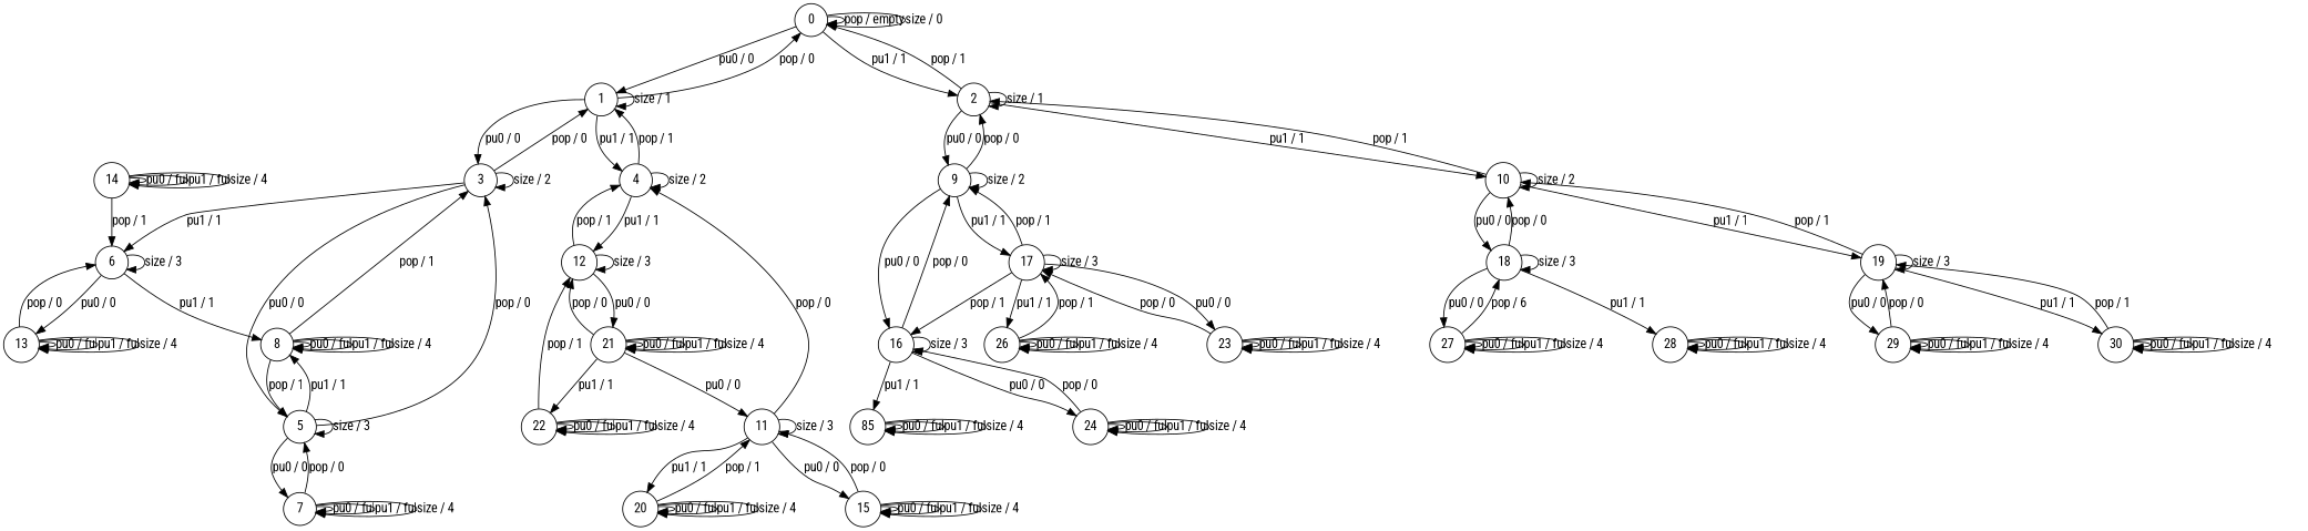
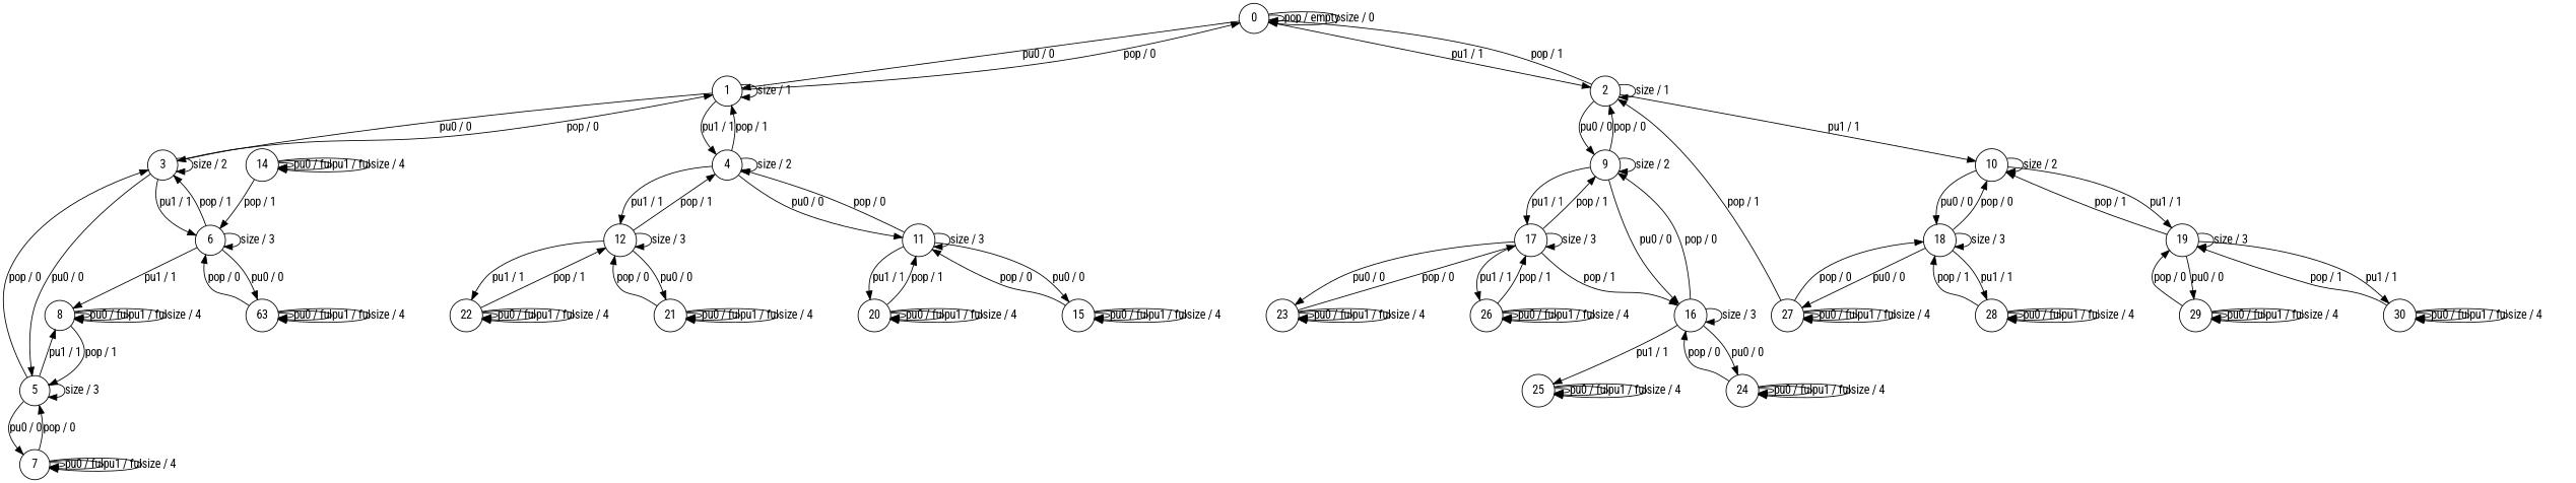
  digraph {
    fontname="Roboto Condensed"
    node [fontname="Roboto Condensed" shape=circle]
    edge [fontname="Roboto Condensed"]
    n1 [label=0]
    n2 [label=1]
    n3 [label=2]
    n4 [label=3]
    n5 [label=4]
    n6 [label=9]
    n7 [label=10]
    n8 [label=5]
    n9 [label=6]
    n10 [label=11]
    n11 [label=12]
    n12 [label=16]
    n13 [label=17]
    n14 [label=18]
    n15 [label=19]
    n16 [label=7]
    n17 [label=8]
-   n18 [label=13]
+   n18 [label=63]
    n19 [label=15]
    n20 [label=20]
    n21 [label=21]
    n22 [label=22]
    n23 [label=14]
    n24 [label=24]
-   n25 [label=85]
+   n25 [label=25]
    n26 [label=23]
    n27 [label=26]
    n28 [label=27]
    n29 [label=28]
    n30 [label=29]
    n31 [label=30]
    n1 -> n1 [label="pop / empty"]
    n1 -> n1 [label="size / 0"]
    n1 -> n2 [label="pu0 / 0"]
    n1 -> n3 [label="pu1 / 1"]
    n2 -> n1 [label="pop / 0"]
    n2 -> n2 [label="size / 1"]
    n2 -> n4 [label="pu0 / 0"]
    n2 -> n5 [label="pu1 / 1"]
    n3 -> n1 [label="pop / 1"]
    n3 -> n3 [label="size / 1"]
    n3 -> n6 [label="pu0 / 0"]
    n3 -> n7 [label="pu1 / 1"]
    n4 -> n2 [label="pop / 0"]
    n4 -> n4 [label="size / 2"]
    n4 -> n8 [label="pu0 / 0"]
    n4 -> n9 [label="pu1 / 1"]
    n5 -> n2 [label="pop / 1"]
    n5 -> n5 [label="size / 2"]
-   n21 -> n10 [label="pu0 / 0"]
+   n5 -> n10 [label="pu0 / 0"]
    n5 -> n11 [label="pu1 / 1"]
    n6 -> n3 [label="pop / 0"]
    n6 -> n6 [label="size / 2"]
    n6 -> n12 [label="pu0 / 0"]
    n6 -> n13 [label="pu1 / 1"]
-   n7 -> n3 [label="pop / 1"]
+   n28 -> n3 [label="pop / 1"]
    n7 -> n7 [label="size / 2"]
    n7 -> n14 [label="pu0 / 0"]
    n7 -> n15 [label="pu1 / 1"]
    n8 -> n4 [label="pop / 0"]
    n8 -> n8 [label="size / 3"]
    n8 -> n16 [label="pu0 / 0"]
    n8 -> n17 [label="pu1 / 1"]
-   n17 -> n4 [label="pop / 1"]
+   n9 -> n4 [label="pop / 1"]
    n9 -> n9 [label="size / 3"]
    n9 -> n17 [label="pu1 / 1"]
    n9 -> n18 [label="pu0 / 0"]
    n10 -> n5 [label="pop / 0"]
    n10 -> n10 [label="size / 3"]
    n10 -> n19 [label="pu0 / 0"]
    n10 -> n20 [label="pu1 / 1"]
    n11 -> n5 [label="pop / 1"]
    n11 -> n11 [label="size / 3"]
    n11 -> n21 [label="pu0 / 0"]
-   n21 -> n22 [label="pu1 / 1"]
+   n11 -> n22 [label="pu1 / 1"]
    n12 -> n6 [label="pop / 0"]
    n12 -> n12 [label="size / 3"]
    n12 -> n24 [label="pu0 / 0"]
    n12 -> n25 [label="pu1 / 1"]
    n13 -> n6 [label="pop / 1"]
    n13 -> n12 [label="pop / 1"]
    n13 -> n13 [label="size / 3"]
    n13 -> n26 [label="pu0 / 0"]
    n13 -> n27 [label="pu1 / 1"]
    n14 -> n7 [label="pop / 0"]
    n14 -> n14 [label="size / 3"]
    n14 -> n28 [label="pu0 / 0"]
    n14 -> n29 [label="pu1 / 1"]
    n15 -> n7 [label="pop / 1"]
    n15 -> n15 [label="size / 3"]
    n15 -> n30 [label="pu0 / 0"]
    n15 -> n31 [label="pu1 / 1"]
    n16 -> n8 [label="pop / 0"]
    n16 -> n16 [label="pu0 / ful"]
    n16 -> n16 [label="pu1 / ful"]
    n16 -> n16 [label="size / 4"]
    n17 -> n8 [label="pop / 1"]
    n17 -> n17 [label="pu0 / ful"]
    n17 -> n17 [label="pu1 / ful"]
    n17 -> n17 [label="size / 4"]
    n18 -> n9 [label="pop / 0"]
    n18 -> n18 [label="pu0 / ful"]
    n18 -> n18 [label="pu1 / ful"]
    n18 -> n18 [label="size / 4"]
    n19 -> n10 [label="pop / 0"]
    n19 -> n19 [label="pu0 / ful"]
    n19 -> n19 [label="pu1 / ful"]
    n19 -> n19 [label="size / 4"]
    n20 -> n10 [label="pop / 1"]
    n20 -> n20 [label="pu0 / ful"]
    n20 -> n20 [label="pu1 / ful"]
    n20 -> n20 [label="size / 4"]
    n21 -> n11 [label="pop / 0"]
    n21 -> n21 [label="pu0 / ful"]
    n21 -> n21 [label="pu1 / ful"]
    n21 -> n21 [label="size / 4"]
    n22 -> n11 [label="pop / 1"]
    n22 -> n22 [label="pu0 / ful"]
    n22 -> n22 [label="pu1 / ful"]
    n22 -> n22 [label="size / 4"]
    n23 -> n9 [label="pop / 1"]
    n23 -> n23 [label="pu0 / ful"]
    n23 -> n23 [label="pu1 / ful"]
    n23 -> n23 [label="size / 4"]
    n24 -> n12 [label="pop / 0"]
    n24 -> n24 [label="pu0 / ful"]
    n24 -> n24 [label="pu1 / ful"]
    n24 -> n24 [label="size / 4"]
    n25 -> n25 [label="pu0 / ful"]
    n25 -> n25 [label="pu1 / ful"]
    n25 -> n25 [label="size / 4"]
    n26 -> n13 [label="pop / 0"]
    n26 -> n26 [label="pu0 / ful"]
    n26 -> n26 [label="pu1 / ful"]
    n26 -> n26 [label="size / 4"]
    n27 -> n13 [label="pop / 1"]
    n27 -> n27 [label="pu0 / ful"]
    n27 -> n27 [label="pu1 / ful"]
    n27 -> n27 [label="size / 4"]
-   n28 -> n14 [label="pop / 6"]
+   n28 -> n14 [label="pop / 0"]
    n28 -> n28 [label="pu0 / ful"]
    n28 -> n28 [label="pu1 / ful"]
    n28 -> n28 [label="size / 4"]
+   n29 -> n14 [label="pop / 1"]
    n29 -> n29 [label="pu0 / ful"]
    n29 -> n29 [label="pu1 / ful"]
    n29 -> n29 [label="size / 4"]
    n30 -> n15 [label="pop / 0"]
    n30 -> n30 [label="pu0 / ful"]
    n30 -> n30 [label="pu1 / ful"]
    n30 -> n30 [label="size / 4"]
    n31 -> n15 [label="pop / 1"]
    n31 -> n31 [label="pu0 / ful"]
    n31 -> n31 [label="pu1 / ful"]
    n31 -> n31 [label="size / 4"]
  }
